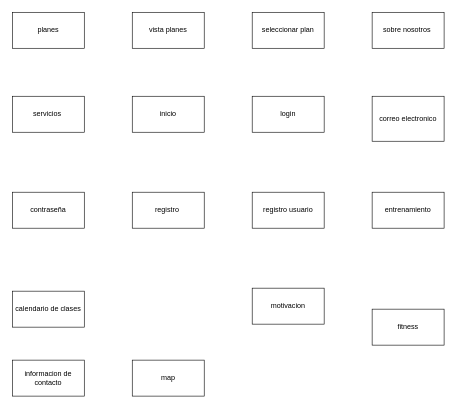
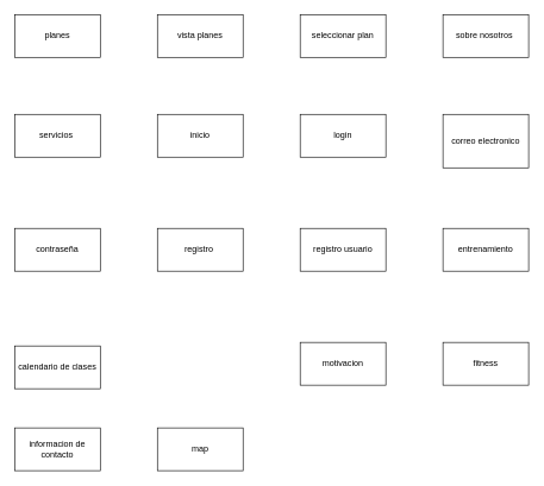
  <mxCell id="0" />
  <mxCell id="1" parent="0" />
  <mxCell id="2" value="inicio" style="rounded=0;whiteSpace=wrap;html=1;imageAspect=1;absoluteArcSize=0;gradientColor=none;fillColor=default;strokeColor=default;autosize=0;" vertex="1" parent="1"><mxGeometry x="220" y="160" width="120" height="60" as="geometry" /></mxCell>
  <mxCell id="3" value="planes" style="rounded=0;whiteSpace=wrap;html=1;imageAspect=1;absoluteArcSize=0;gradientColor=none;fillColor=default;strokeColor=default;autosize=0;" vertex="1" parent="1"><mxGeometry x="20" y="20" width="120" height="60" as="geometry" /></mxCell>
  <mxCell id="4" value="servicios&amp;nbsp;" style="rounded=0;whiteSpace=wrap;html=1;imageAspect=1;absoluteArcSize=0;gradientColor=none;fillColor=default;strokeColor=default;autosize=0;" vertex="1" parent="1"><mxGeometry x="20" y="160" width="120" height="60" as="geometry" /></mxCell>
  <mxCell id="5" value="sobre nosotros&amp;nbsp;" style="rounded=0;whiteSpace=wrap;html=1;imageAspect=1;absoluteArcSize=0;gradientColor=none;fillColor=default;strokeColor=default;autosize=0;" vertex="1" parent="1"><mxGeometry x="620" y="20" width="120" height="60" as="geometry" /></mxCell>
  <mxCell id="6" value="login" style="rounded=0;whiteSpace=wrap;html=1;imageAspect=1;absoluteArcSize=0;gradientColor=none;fillColor=default;strokeColor=default;autosize=0;" vertex="1" parent="1"><mxGeometry x="420" y="160" width="120" height="60" as="geometry" /></mxCell>
  <mxCell id="7" value="registro&amp;nbsp;" style="rounded=0;whiteSpace=wrap;html=1;imageAspect=1;absoluteArcSize=0;gradientColor=none;fillColor=default;strokeColor=default;autosize=0;" vertex="1" parent="1"><mxGeometry x="220" y="320" width="120" height="60" as="geometry" /></mxCell>
  <mxCell id="8" value="correo electronico" style="rounded=0;whiteSpace=wrap;html=1;imageAspect=1;absoluteArcSize=0;gradientColor=none;fillColor=default;strokeColor=default;autosize=0;" vertex="1" parent="1"><mxGeometry x="620" y="160" width="120" height="75" as="geometry" /></mxCell>
  <mxCell id="9" value="contraseña" style="rounded=0;whiteSpace=wrap;html=1;imageAspect=1;absoluteArcSize=0;gradientColor=none;fillColor=default;strokeColor=default;autosize=0;" vertex="1" parent="1"><mxGeometry x="20" y="320" width="120" height="60" as="geometry" /></mxCell>
  <mxCell id="10" value="calendario de clases" style="rounded=0;whiteSpace=wrap;html=1;imageAspect=1;absoluteArcSize=0;gradientColor=none;fillColor=default;strokeColor=default;autosize=0;" vertex="1" parent="1"><mxGeometry x="20" y="485" width="120" height="60" as="geometry" /></mxCell>
- <mxCell id="11" value="fitness" style="rounded=0;whiteSpace=wrap;html=1;imageAspect=1;absoluteArcSize=0;gradientColor=none;fillColor=default;strokeColor=default;autosize=0;" vertex="1" parent="1"><mxGeometry x="620" y="515" width="120" height="60" as="geometry" /></mxCell>
+ <mxCell id="11" value="fitness" style="rounded=0;whiteSpace=wrap;html=1;imageAspect=1;absoluteArcSize=0;gradientColor=none;fillColor=default;strokeColor=default;autosize=0;" vertex="1" parent="1"><mxGeometry x="620" y="480" width="120" height="60" as="geometry" /></mxCell>
  <mxCell id="12" value="motivacion" style="rounded=0;whiteSpace=wrap;html=1;imageAspect=1;absoluteArcSize=0;gradientColor=none;fillColor=default;strokeColor=default;autosize=0;" vertex="1" parent="1"><mxGeometry x="420" y="480" width="120" height="60" as="geometry" /></mxCell>
  <mxCell id="13" value="entrenamiento" style="rounded=0;whiteSpace=wrap;html=1;imageAspect=1;absoluteArcSize=0;gradientColor=none;fillColor=default;strokeColor=default;autosize=0;" vertex="1" parent="1"><mxGeometry x="620" y="320" width="120" height="60" as="geometry" /></mxCell>
  <mxCell id="14" value="vista planes" style="rounded=0;whiteSpace=wrap;html=1;strokeColor=default;fillColor=default;gradientColor=none;" vertex="1" parent="1"><mxGeometry x="220" y="20" width="120" height="60" as="geometry" /></mxCell>
  <mxCell id="15" value="seleccionar plan" style="rounded=0;whiteSpace=wrap;html=1;strokeColor=default;fillColor=default;gradientColor=none;" vertex="1" parent="1"><mxGeometry x="420" y="20" width="120" height="60" as="geometry" /></mxCell>
  <mxCell id="16" value="registro usuario" style="rounded=0;whiteSpace=wrap;html=1;strokeColor=default;fillColor=default;gradientColor=none;" vertex="1" parent="1"><mxGeometry x="420" y="320" width="120" height="60" as="geometry" /></mxCell>
  <mxCell id="17" value="informacion de contacto" style="whiteSpace=wrap;html=1;rounded=0;gradientColor=none;" vertex="1" parent="1"><mxGeometry x="20" y="600" width="120" height="60" as="geometry" /></mxCell>
  <mxCell id="18" value="map" style="whiteSpace=wrap;html=1;rounded=0;gradientColor=none;" vertex="1" parent="1"><mxGeometry x="220" y="600" width="120" height="60" as="geometry" /></mxCell>
